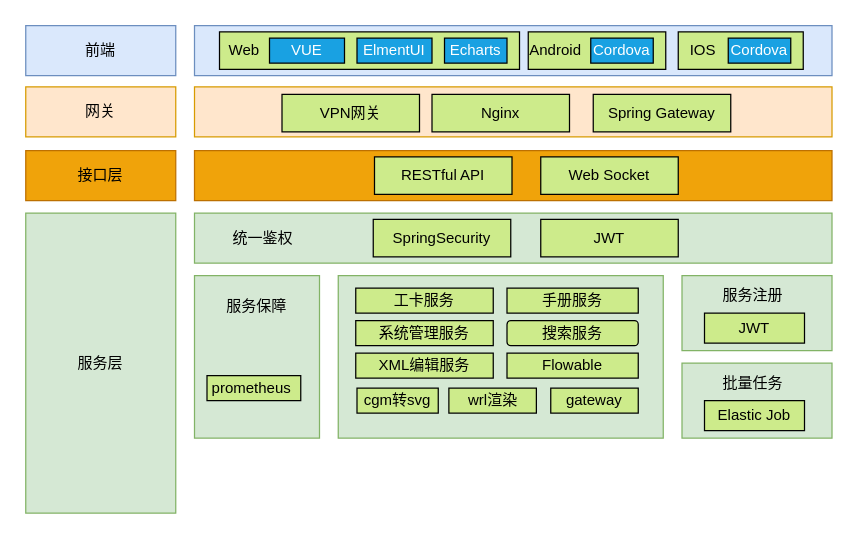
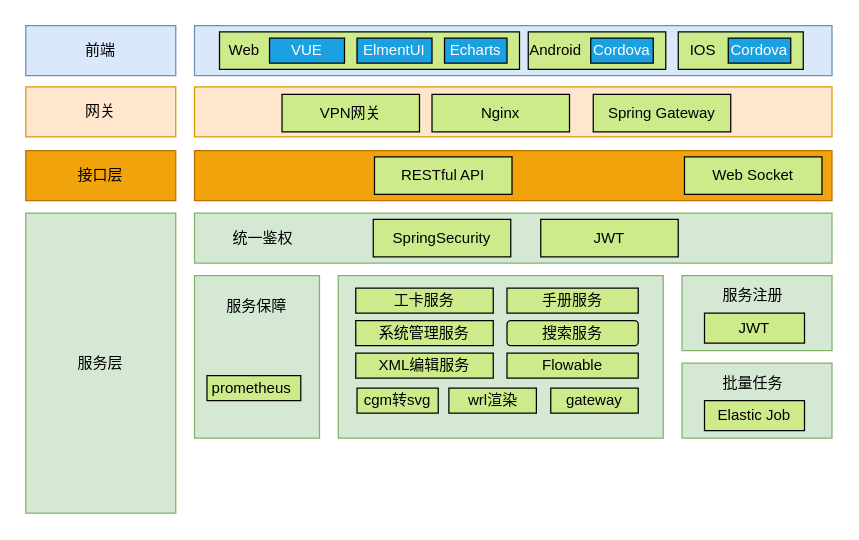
  <mxCell id="0" />
  <mxCell id="1" parent="0" />
  <mxCell id="2" value="前端" style="rounded=0;whiteSpace=wrap;html=1;fillColor=#dae8fc;strokeColor=#6c8ebf;" vertex="1" parent="1"><mxGeometry x="20" y="20" width="120" height="40" as="geometry" /></mxCell>
  <mxCell id="3" value="" style="rounded=0;whiteSpace=wrap;html=1;fillColor=#dae8fc;strokeColor=#6c8ebf;" vertex="1" parent="1"><mxGeometry x="155" y="20" width="510" height="40" as="geometry" /></mxCell>
  <mxCell id="4" value="" style="rounded=0;whiteSpace=wrap;html=1;fillColor=#CDEB8B;" vertex="1" parent="1"><mxGeometry x="175" y="25" width="240" height="30" as="geometry" /></mxCell>
  <mxCell id="5" value="Web" style="text;html=1;strokeColor=none;fillColor=none;align=center;verticalAlign=middle;whiteSpace=wrap;rounded=0;" vertex="1" parent="1"><mxGeometry x="165" y="25" width="60" height="30" as="geometry" /></mxCell>
  <mxCell id="6" value="&lt;font color=&quot;#ffffff&quot;&gt;VUE&lt;/font&gt;" style="rounded=0;whiteSpace=wrap;html=1;fillColor=#19A1E2;" vertex="1" parent="1"><mxGeometry x="215" y="30" width="60" height="20" as="geometry" /></mxCell>
  <mxCell id="7" value="&lt;font color=&quot;#ffffff&quot;&gt;ElmentUI&lt;/font&gt;" style="rounded=0;whiteSpace=wrap;html=1;fillColor=#19A1E2;" vertex="1" parent="1"><mxGeometry x="285" y="30" width="60" height="20" as="geometry" /></mxCell>
  <mxCell id="8" value="&lt;font color=&quot;#ffffff&quot;&gt;Echarts&lt;/font&gt;" style="rounded=0;whiteSpace=wrap;html=1;fillColor=#19A1E2;" vertex="1" parent="1"><mxGeometry x="355" y="30" width="50" height="20" as="geometry" /></mxCell>
  <mxCell id="9" value="" style="rounded=0;whiteSpace=wrap;html=1;fillColor=#CDEB8B;" vertex="1" parent="1"><mxGeometry x="422" y="25" width="110" height="30" as="geometry" /></mxCell>
  <mxCell id="10" value="Android" style="text;html=1;strokeColor=none;fillColor=none;align=center;verticalAlign=middle;whiteSpace=wrap;rounded=0;" vertex="1" parent="1"><mxGeometry x="414" y="25" width="60" height="30" as="geometry" /></mxCell>
  <mxCell id="11" value="&lt;font color=&quot;#ffffff&quot;&gt;Cordova&lt;/font&gt;" style="rounded=0;whiteSpace=wrap;html=1;fillColor=#19A1E2;" vertex="1" parent="1"><mxGeometry x="472" y="30" width="50" height="20" as="geometry" /></mxCell>
  <mxCell id="12" value="" style="rounded=0;whiteSpace=wrap;html=1;fillColor=#CDEB8B;" vertex="1" parent="1"><mxGeometry x="542" y="25" width="100" height="30" as="geometry" /></mxCell>
  <mxCell id="13" value="&lt;font color=&quot;#ffffff&quot;&gt;Cordova&lt;/font&gt;" style="rounded=0;whiteSpace=wrap;html=1;fillColor=#19A1E2;" vertex="1" parent="1"><mxGeometry x="582" y="30" width="50" height="20" as="geometry" /></mxCell>
  <mxCell id="14" value="IOS" style="text;html=1;strokeColor=none;fillColor=none;align=center;verticalAlign=middle;whiteSpace=wrap;rounded=0;" vertex="1" parent="1"><mxGeometry x="532" y="25" width="60" height="30" as="geometry" /></mxCell>
  <mxCell id="15" value="网关" style="rounded=0;whiteSpace=wrap;html=1;fillColor=#ffe6cc;strokeColor=#d79b00;" vertex="1" parent="1"><mxGeometry x="20" y="69" width="120" height="40" as="geometry" /></mxCell>
  <mxCell id="16" value="" style="rounded=0;whiteSpace=wrap;html=1;fillColor=#ffe6cc;strokeColor=#d79b00;" vertex="1" parent="1"><mxGeometry x="155" y="69" width="510" height="40" as="geometry" /></mxCell>
  <mxCell id="17" value="VPN网关" style="rounded=0;whiteSpace=wrap;html=1;fillColor=#CDEB8B;" vertex="1" parent="1"><mxGeometry x="225" y="75" width="110" height="30" as="geometry" /></mxCell>
  <mxCell id="18" value="Nginx" style="rounded=0;whiteSpace=wrap;html=1;fillColor=#CDEB8B;" vertex="1" parent="1"><mxGeometry x="345" y="75" width="110" height="30" as="geometry" /></mxCell>
  <mxCell id="19" value="Spring Gateway" style="rounded=0;whiteSpace=wrap;html=1;fillColor=#CDEB8B;" vertex="1" parent="1"><mxGeometry x="474" y="75" width="110" height="30" as="geometry" /></mxCell>
  <mxCell id="20" value="接口层" style="rounded=0;whiteSpace=wrap;html=1;fillColor=#f0a30a;strokeColor=#BD7000;fontColor=#000000;" vertex="1" parent="1"><mxGeometry x="20" y="120" width="120" height="40" as="geometry" /></mxCell>
  <mxCell id="21" value="" style="rounded=0;whiteSpace=wrap;html=1;fillColor=#f0a30a;strokeColor=#BD7000;fontColor=#000000;" vertex="1" parent="1"><mxGeometry x="155" y="120" width="510" height="40" as="geometry" /></mxCell>
  <mxCell id="22" value="RESTful API" style="rounded=0;whiteSpace=wrap;html=1;fillColor=#CDEB8B;" vertex="1" parent="1"><mxGeometry x="299" y="125" width="110" height="30" as="geometry" /></mxCell>
- <mxCell id="23" value="Web Socket" style="rounded=0;whiteSpace=wrap;html=1;fillColor=#CDEB8B;" vertex="1" parent="1"><mxGeometry x="432" y="125" width="110" height="30" as="geometry" /></mxCell>
+ <mxCell id="23" value="Web Socket" style="rounded=0;whiteSpace=wrap;html=1;fillColor=#CDEB8B;" vertex="1" parent="1"><mxGeometry x="547" y="125" width="110" height="30" as="geometry" /></mxCell>
  <mxCell id="24" value="服务层" style="rounded=0;whiteSpace=wrap;html=1;fillColor=#d5e8d4;strokeColor=#82b366;" vertex="1" parent="1"><mxGeometry x="20" y="170" width="120" height="240" as="geometry" /></mxCell>
  <mxCell id="25" value="" style="rounded=0;whiteSpace=wrap;html=1;fillColor=#d5e8d4;strokeColor=#82b366;" vertex="1" parent="1"><mxGeometry x="155" y="170" width="510" height="40" as="geometry" /></mxCell>
  <mxCell id="26" value="统一鉴权" style="text;html=1;strokeColor=none;fillColor=none;align=center;verticalAlign=middle;whiteSpace=wrap;rounded=0;" vertex="1" parent="1"><mxGeometry x="180" y="175" width="60" height="30" as="geometry" /></mxCell>
  <mxCell id="27" value="SpringSecurity" style="rounded=0;whiteSpace=wrap;html=1;fillColor=#CDEB8B;" vertex="1" parent="1"><mxGeometry x="298" y="175" width="110" height="30" as="geometry" /></mxCell>
  <mxCell id="28" value="JWT" style="rounded=0;whiteSpace=wrap;html=1;fillColor=#CDEB8B;" vertex="1" parent="1"><mxGeometry x="432" y="175" width="110" height="30" as="geometry" /></mxCell>
  <mxCell id="29" value="" style="rounded=0;whiteSpace=wrap;html=1;fillColor=#d5e8d4;strokeColor=#82b366;" vertex="1" parent="1"><mxGeometry x="270" y="220" width="260" height="130" as="geometry" /></mxCell>
  <mxCell id="30" value="" style="rounded=0;whiteSpace=wrap;html=1;fillColor=#d5e8d4;strokeColor=#82b366;" vertex="1" parent="1"><mxGeometry x="155" y="220" width="100" height="130" as="geometry" /></mxCell>
  <mxCell id="31" value="服务保障" style="text;html=1;strokeColor=none;fillColor=none;align=center;verticalAlign=middle;whiteSpace=wrap;rounded=0;" vertex="1" parent="1"><mxGeometry x="175" y="230" width="60" height="30" as="geometry" /></mxCell>
  <mxCell id="32" value="prometheus&amp;nbsp;" style="rounded=0;whiteSpace=wrap;html=1;fillColor=#CDEB8B;" vertex="1" parent="1"><mxGeometry x="165" y="300" width="75" height="20" as="geometry" /></mxCell>
  <mxCell id="33" value="工卡服务" style="rounded=0;whiteSpace=wrap;html=1;fillColor=#CDEB8B;" vertex="1" parent="1"><mxGeometry x="284" y="230" width="110" height="20" as="geometry" /></mxCell>
  <mxCell id="34" value="手册服务" style="rounded=0;whiteSpace=wrap;html=1;fillColor=#CDEB8B;" vertex="1" parent="1"><mxGeometry x="405" y="230" width="105" height="20" as="geometry" /></mxCell>
  <mxCell id="35" value="系统管理服务" style="rounded=0;whiteSpace=wrap;html=1;fillColor=#CDEB8B;" vertex="1" parent="1"><mxGeometry x="284" y="256" width="110" height="20" as="geometry" /></mxCell>
  <mxCell id="36" value="搜索服务" style="whiteSpace=wrap;html=1;fillColor=#CDEB8B;rounded=1;" vertex="1" parent="1"><mxGeometry x="405" y="256" width="105" height="20" as="geometry" /></mxCell>
  <mxCell id="37" value="XML编辑服务" style="rounded=0;whiteSpace=wrap;html=1;fillColor=#CDEB8B;" vertex="1" parent="1"><mxGeometry x="284" y="282" width="110" height="20" as="geometry" /></mxCell>
  <mxCell id="38" value="cgm转svg" style="rounded=0;whiteSpace=wrap;html=1;fillColor=#CDEB8B;" vertex="1" parent="1"><mxGeometry x="285" y="310" width="65" height="20" as="geometry" /></mxCell>
  <mxCell id="39" value="wrl渲染" style="rounded=0;whiteSpace=wrap;html=1;fillColor=#CDEB8B;" vertex="1" parent="1"><mxGeometry x="358.5" y="310" width="70" height="20" as="geometry" /></mxCell>
  <mxCell id="40" value="gateway" style="rounded=0;whiteSpace=wrap;html=1;fillColor=#CDEB8B;" vertex="1" parent="1"><mxGeometry x="440" y="310" width="70" height="20" as="geometry" /></mxCell>
  <mxCell id="41" value="Flowable" style="rounded=0;whiteSpace=wrap;html=1;fillColor=#CDEB8B;" vertex="1" parent="1"><mxGeometry x="405" y="282" width="105" height="20" as="geometry" /></mxCell>
  <mxCell id="42" value="" style="rounded=0;whiteSpace=wrap;html=1;fillColor=#d5e8d4;strokeColor=#82b366;" vertex="1" parent="1"><mxGeometry x="545" y="220" width="120" height="60" as="geometry" /></mxCell>
  <mxCell id="43" value="服务注册" style="text;html=1;strokeColor=none;fillColor=none;align=center;verticalAlign=middle;whiteSpace=wrap;rounded=0;" vertex="1" parent="1"><mxGeometry x="572" y="221" width="60" height="30" as="geometry" /></mxCell>
  <mxCell id="44" value="JWT" style="rounded=0;whiteSpace=wrap;html=1;fillColor=#CDEB8B;" vertex="1" parent="1"><mxGeometry x="563" y="250" width="80" height="24" as="geometry" /></mxCell>
  <mxCell id="45" value="" style="rounded=0;whiteSpace=wrap;html=1;fillColor=#d5e8d4;strokeColor=#82b366;" vertex="1" parent="1"><mxGeometry x="545" y="290" width="120" height="60" as="geometry" /></mxCell>
  <mxCell id="46" value="批量任务" style="text;html=1;strokeColor=none;fillColor=none;align=center;verticalAlign=middle;whiteSpace=wrap;rounded=0;" vertex="1" parent="1"><mxGeometry x="572" y="291" width="60" height="29" as="geometry" /></mxCell>
  <mxCell id="47" value="Elastic Job" style="rounded=0;whiteSpace=wrap;html=1;fillColor=#CDEB8B;" vertex="1" parent="1"><mxGeometry x="563" y="320" width="80" height="24" as="geometry" /></mxCell>
